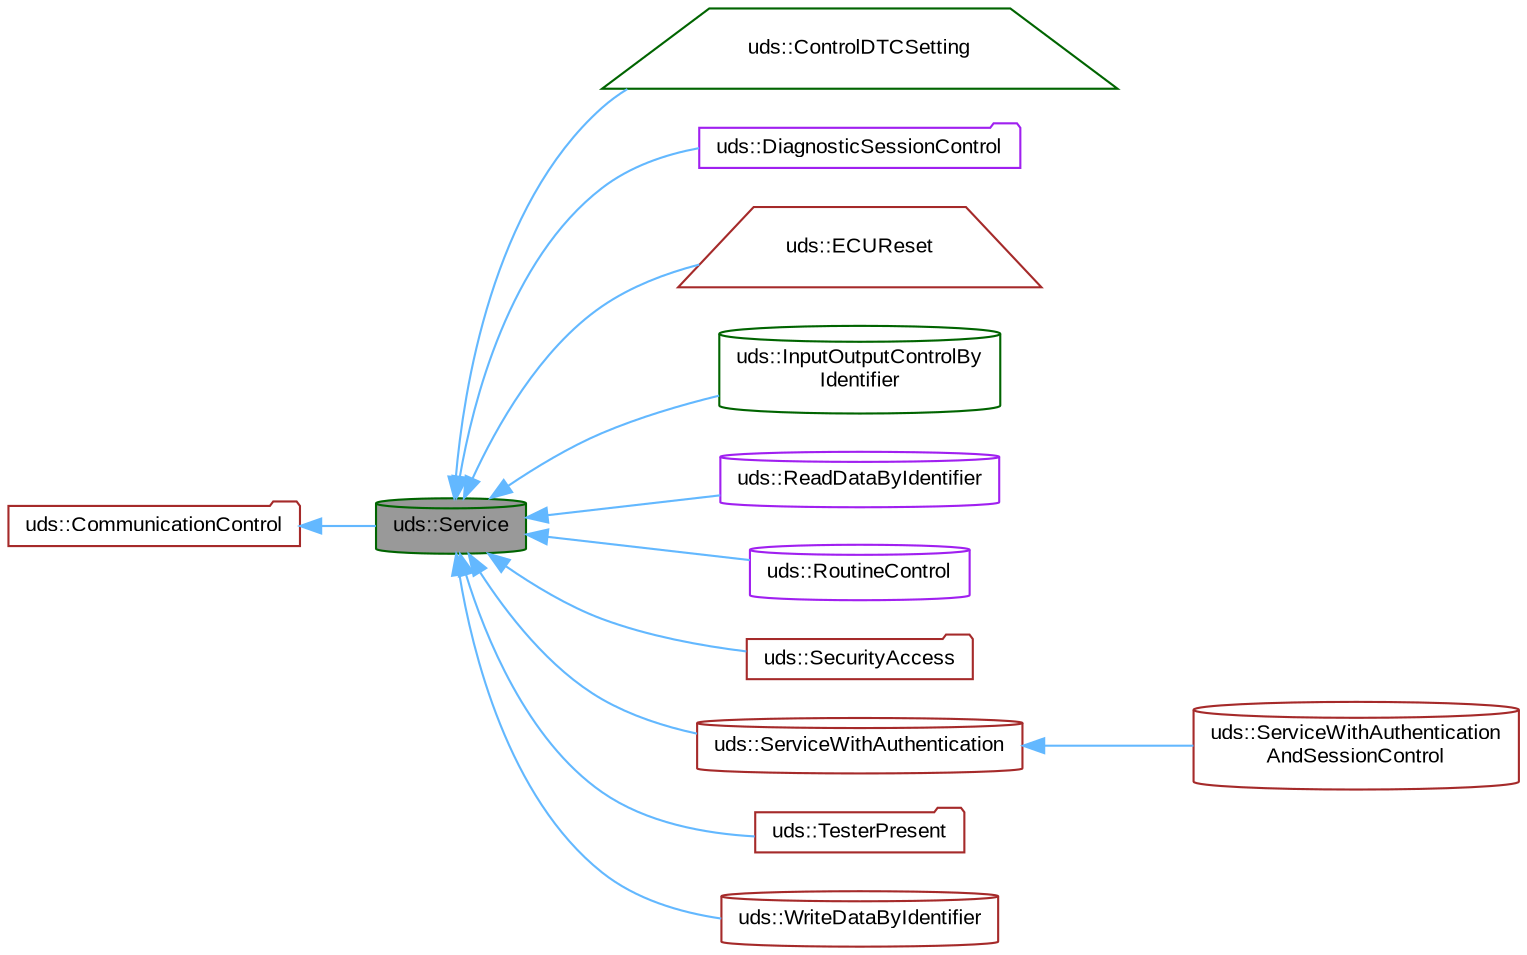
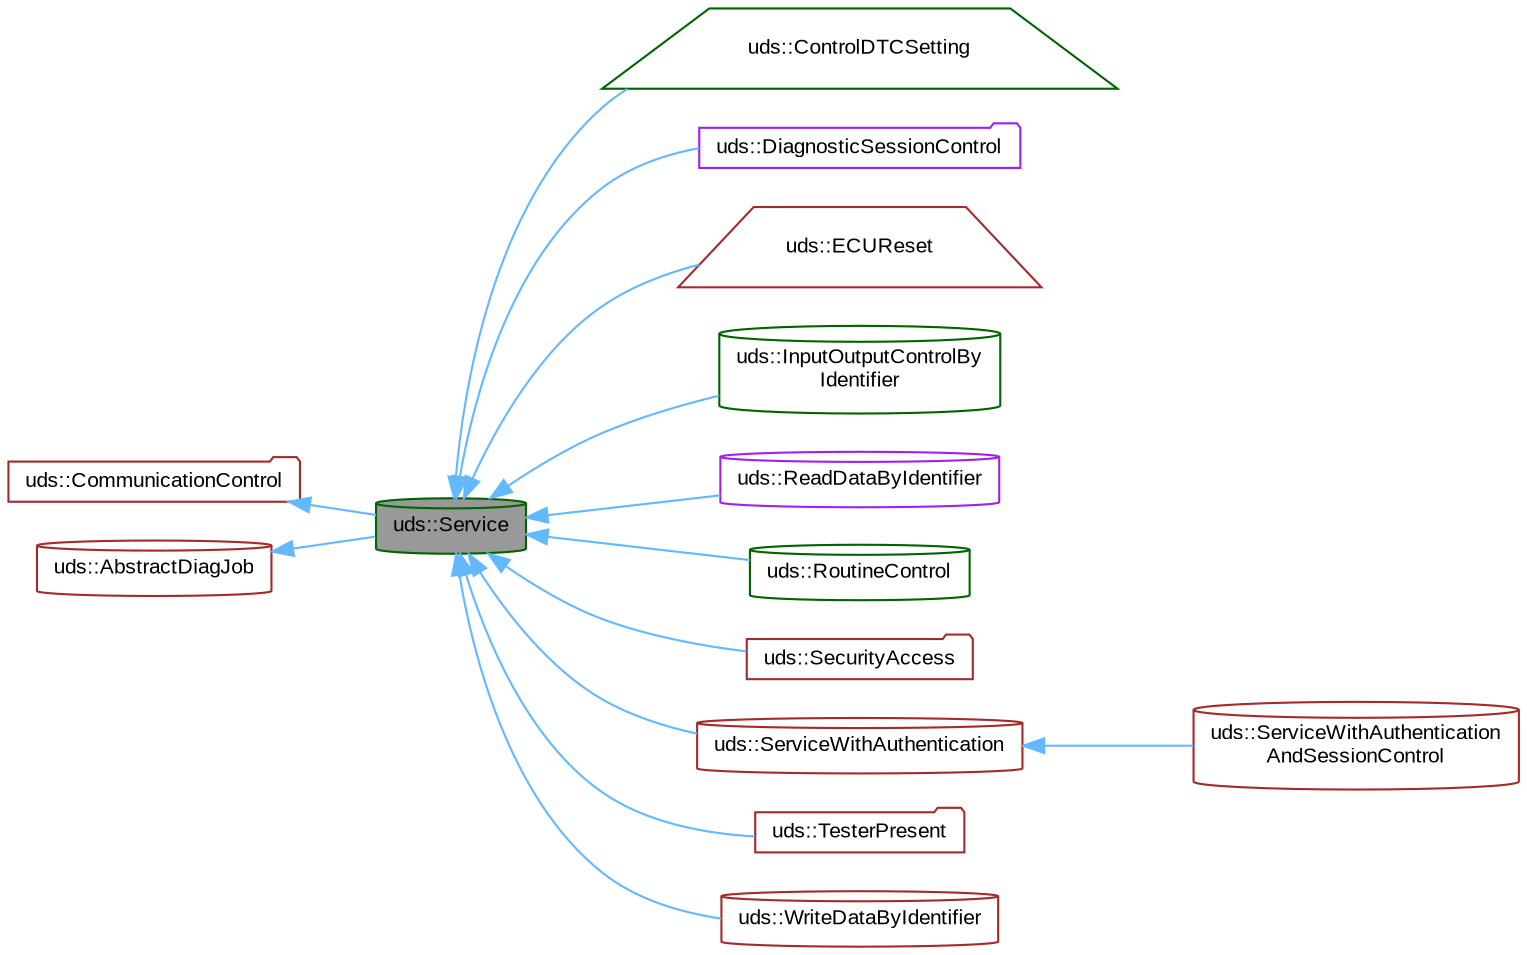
  digraph {
    fontname="Liberation Sans"
    rankdir=LR
    node [color=brown fillcolor=white fontname="Liberation Sans" fontsize=10 shape=cylinder style=filled]
    edge [color=steelblue1 dir=back fontname="Liberation Sans" fontsize=10 labelfontname=Helvetica labelfontsize=10 style=solid]
    n1 [color=darkgreen fillcolor=grey60 fontcolor=black height=0.2 label="uds::Service" width=0.4]
    n2 [color=darkgreen height=0.2 label="uds::ControlDTCSetting" shape=trapezium width=0.4]
    n3 [color=purple height=0.2 label="uds::DiagnosticSessionControl" shape=folder width=0.4]
    n4 [height=0.2 label="uds::ECUReset" shape=trapezium width=0.4]
    n5 [color=darkgreen height=0.2 label="uds::InputOutputControlBy\lIdentifier" width=0.4]
    n6 [color=purple height=0.2 label="uds::ReadDataByIdentifier" width=0.4]
-   n7 [color=purple height=0.2 label="uds::RoutineControl" width=0.4]
+   n7 [color=darkgreen height=0.2 label="uds::RoutineControl" width=0.4]
    n8 [height=0.2 label="uds::SecurityAccess" shape=folder width=0.4]
    n9 [height=0.2 label="uds::ServiceWithAuthentication" width=0.4]
    n10 [height=0.2 label="uds::TesterPresent" shape=folder width=0.4]
    n11 [height=0.2 label="uds::WriteDataByIdentifier" width=0.4]
    n12 [height=0.2 label="uds::CommunicationControl" shape=folder width=0.4]
    n13 [height=0.2 label="uds::ServiceWithAuthentication\lAndSessionControl" width=0.4]
+   n14 [height=0.2 label="uds::AbstractDiagJob" width=0.4]
    n1 -> n2
    n1 -> n3
    n1 -> n4
    n1 -> n5
    n1 -> n6
    n1 -> n7
    n1 -> n8
    n1 -> n9
    n1 -> n10
    n1 -> n11
    n9 -> n13
    n12 -> n1
+   n14 -> n1
  }
